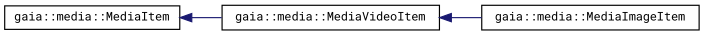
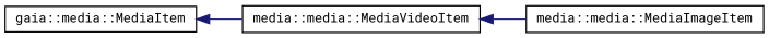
  digraph {
    fontname="Roboto Mono"
    rankdir=LR
    node [color=black fillcolor=white fontname="Roboto Mono" fontsize=10 shape=record style=filled]
    edge [color=midnightblue dir=back fontname="Roboto Mono" fontsize=10 labelfontname=Helvetica labelfontsize=10 style=solid]
    n1 [height=0.2 label="gaia::media::MediaItem" width=0.4]
-   n2 [height=0.2 label="gaia::media::MediaVideoItem" width=0.4]
-   n3 [height=0.2 label="gaia::media::MediaImageItem" width=0.4]
+   n2 [height=0.2 label="media::media::MediaVideoItem" width=0.4]
+   n3 [height=0.2 label="media::media::MediaImageItem" width=0.4]
    n1 -> n2
    n2 -> n3
  }
